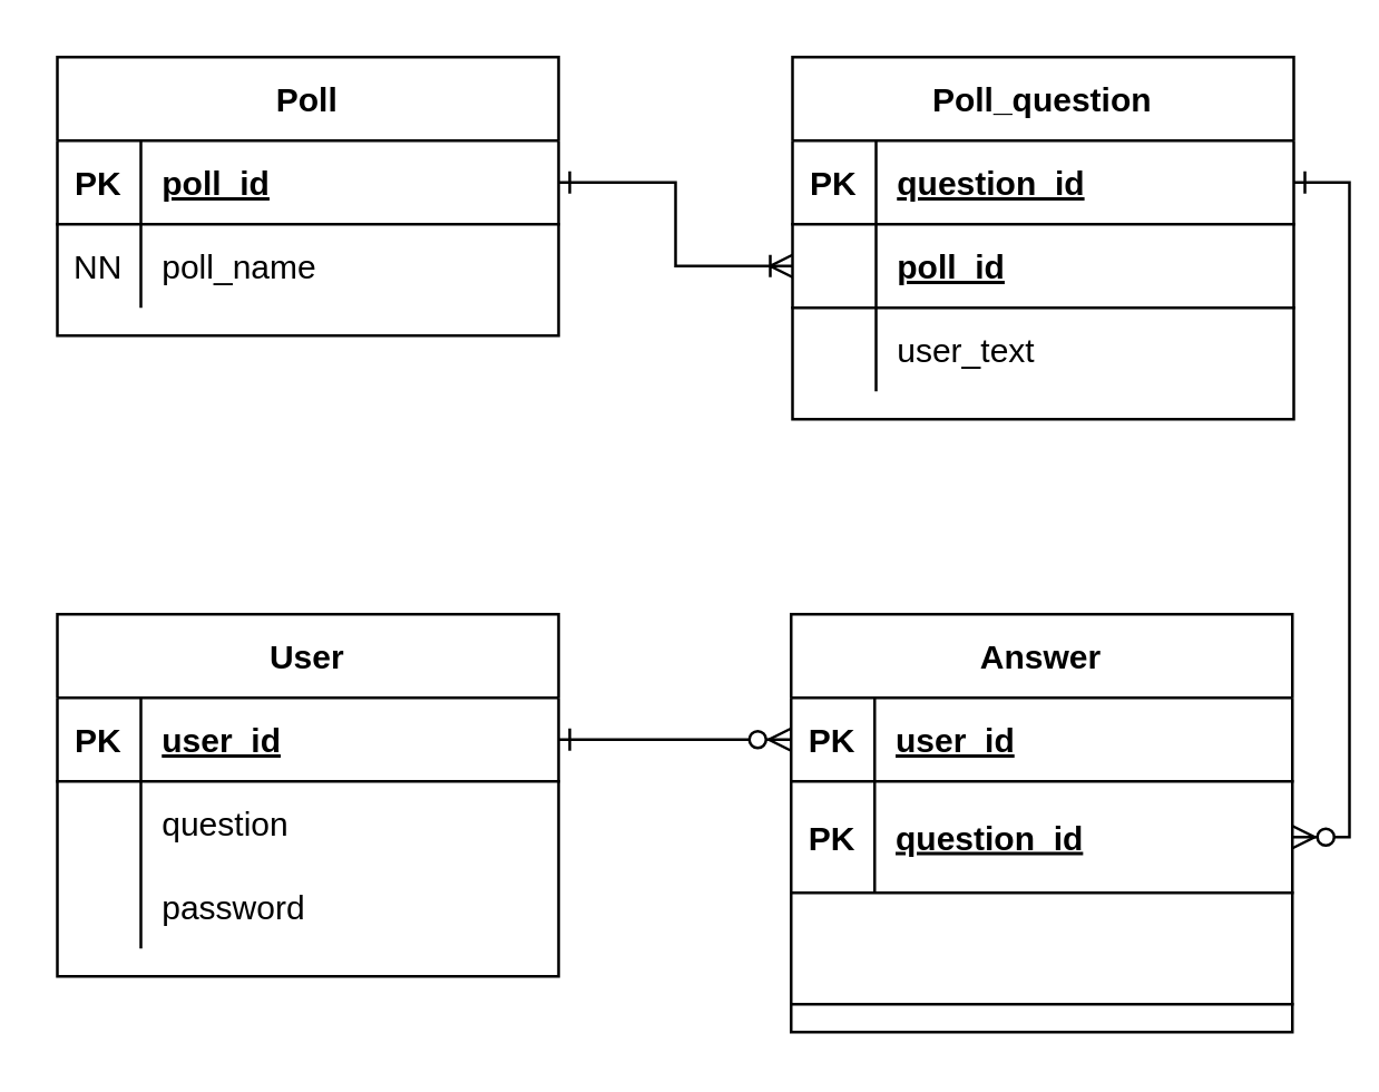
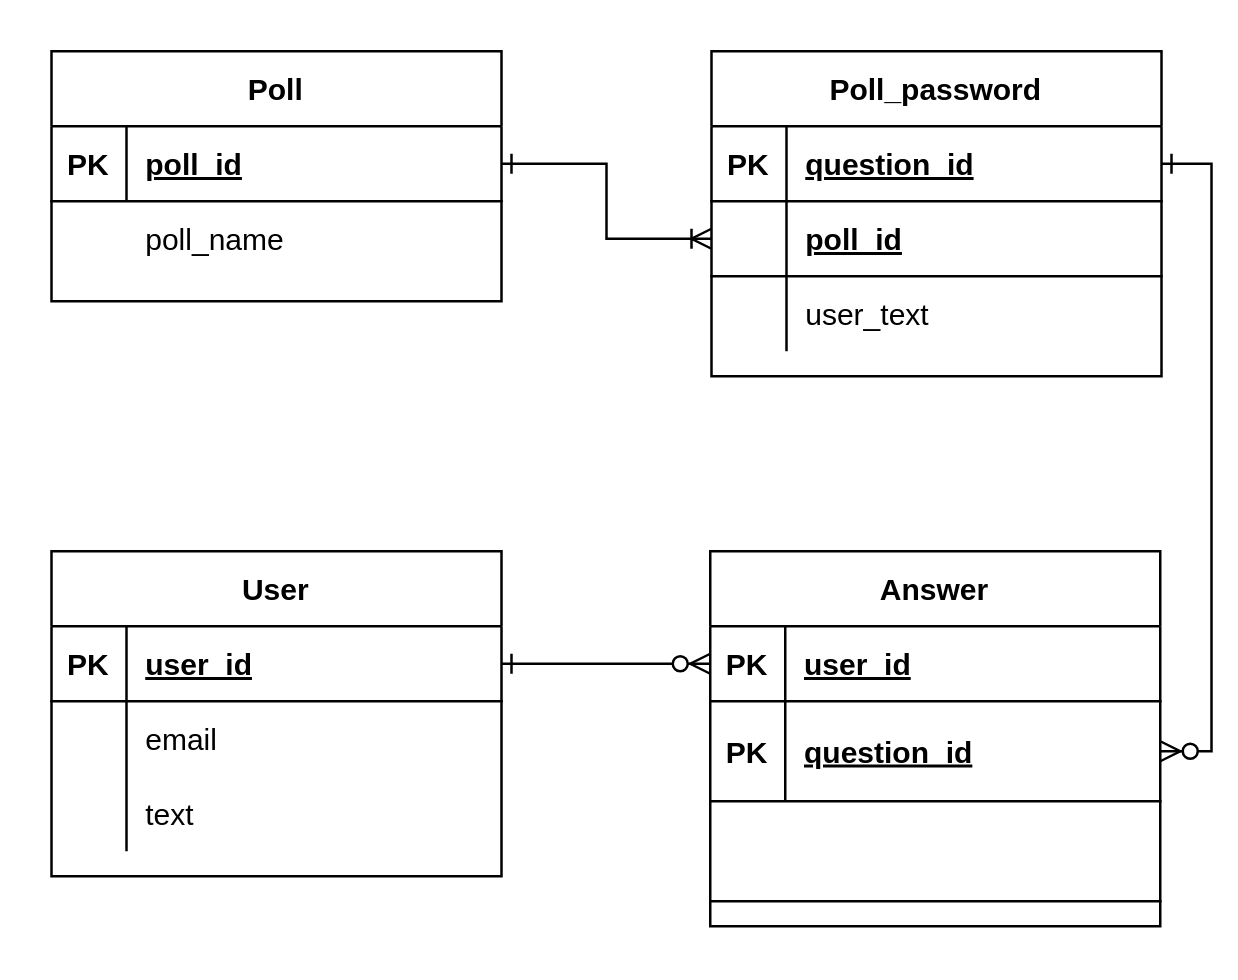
  <mxCell id="0" />
  <mxCell id="1" parent="0" />
  <mxCell id="2" value="Poll" style="shape=table;startSize=30;container=1;collapsible=1;childLayout=tableLayout;fixedRows=1;rowLines=0;fontStyle=1;align=center;resizeLast=1;" vertex="1" parent="1"><mxGeometry x="20" y="20" width="180" height="100" as="geometry" /></mxCell>
  <mxCell id="3" value="" style="shape=partialRectangle;collapsible=0;dropTarget=0;pointerEvents=0;fillColor=none;top=0;left=0;bottom=1;right=0;points=[[0,0.5],[1,0.5]];portConstraint=eastwest;" vertex="1" parent="2"><mxGeometry y="30" width="180" height="30" as="geometry" /></mxCell>
  <mxCell id="4" value="PK" style="shape=partialRectangle;connectable=0;fillColor=none;top=0;left=0;bottom=0;right=0;fontStyle=1;overflow=hidden;" vertex="1" parent="3"><mxGeometry width="30" height="30" as="geometry" /></mxCell>
  <mxCell id="5" value="poll_id" style="shape=partialRectangle;connectable=0;fillColor=none;top=0;left=0;bottom=0;right=0;align=left;spacingLeft=6;fontStyle=5;overflow=hidden;" vertex="1" parent="3"><mxGeometry x="30" width="150" height="30" as="geometry" /></mxCell>
  <mxCell id="6" value="" style="shape=partialRectangle;collapsible=0;dropTarget=0;pointerEvents=0;fillColor=none;top=0;left=0;bottom=0;right=0;points=[[0,0.5],[1,0.5]];portConstraint=eastwest;" vertex="1" parent="2"><mxGeometry y="60" width="180" height="30" as="geometry" /></mxCell>
- <mxCell id="7" value="NN" style="shape=partialRectangle;connectable=0;fillColor=none;top=0;left=0;bottom=0;right=0;editable=1;overflow=hidden;" vertex="1" parent="6"><mxGeometry width="30" height="30" as="geometry" /></mxCell>
  <mxCell id="8" value="poll_name" style="shape=partialRectangle;connectable=0;fillColor=none;top=0;left=0;bottom=0;right=0;align=left;spacingLeft=6;overflow=hidden;" vertex="1" parent="6"><mxGeometry x="30" width="150" height="30" as="geometry" /></mxCell>
- <mxCell id="9" value="Poll_question" style="shape=table;startSize=30;container=1;collapsible=1;childLayout=tableLayout;fixedRows=1;rowLines=0;fontStyle=1;align=center;resizeLast=1;" vertex="1" parent="1"><mxGeometry x="284" y="20" width="180" height="130" as="geometry" /></mxCell>
+ <mxCell id="9" value="Poll_password" style="shape=table;startSize=30;container=1;collapsible=1;childLayout=tableLayout;fixedRows=1;rowLines=0;fontStyle=1;align=center;resizeLast=1;" vertex="1" parent="1"><mxGeometry x="284" y="20" width="180" height="130" as="geometry" /></mxCell>
  <mxCell id="10" value="" style="shape=partialRectangle;collapsible=0;dropTarget=0;pointerEvents=0;fillColor=none;top=0;left=0;bottom=1;right=0;points=[[0,0.5],[1,0.5]];portConstraint=eastwest;" vertex="1" parent="9"><mxGeometry y="30" width="180" height="30" as="geometry" /></mxCell>
  <mxCell id="11" value="PK" style="shape=partialRectangle;connectable=0;fillColor=none;top=0;left=0;bottom=0;right=0;fontStyle=1;overflow=hidden;" vertex="1" parent="10"><mxGeometry width="30" height="30" as="geometry" /></mxCell>
  <mxCell id="12" value="question_id" style="shape=partialRectangle;connectable=0;fillColor=none;top=0;left=0;bottom=0;right=0;align=left;spacingLeft=6;fontStyle=5;overflow=hidden;" vertex="1" parent="10"><mxGeometry x="30" width="150" height="30" as="geometry" /></mxCell>
  <mxCell id="13" value="" style="shape=partialRectangle;collapsible=0;dropTarget=0;pointerEvents=0;fillColor=none;top=0;left=0;bottom=1;right=0;points=[[0,0.5],[1,0.5]];portConstraint=eastwest;" vertex="1" parent="9"><mxGeometry y="60" width="180" height="30" as="geometry" /></mxCell>
  <mxCell id="14" value="poll_id" style="shape=partialRectangle;connectable=0;fillColor=none;top=0;left=0;bottom=0;right=0;align=left;spacingLeft=6;fontStyle=5;overflow=hidden;" vertex="1" parent="13"><mxGeometry x="30" width="150" height="30" as="geometry" /></mxCell>
  <mxCell id="15" value="" style="shape=partialRectangle;collapsible=0;dropTarget=0;pointerEvents=0;fillColor=none;top=0;left=0;bottom=0;right=0;points=[[0,0.5],[1,0.5]];portConstraint=eastwest;" vertex="1" parent="9"><mxGeometry y="90" width="180" height="30" as="geometry" /></mxCell>
  <mxCell id="16" value="" style="shape=partialRectangle;connectable=0;fillColor=none;top=0;left=0;bottom=0;right=0;editable=1;overflow=hidden;" vertex="1" parent="15"><mxGeometry width="30" height="30" as="geometry" /></mxCell>
  <mxCell id="17" value="user_text" style="shape=partialRectangle;connectable=0;fillColor=none;top=0;left=0;bottom=0;right=0;align=left;spacingLeft=6;overflow=hidden;" vertex="1" parent="15"><mxGeometry x="30" width="150" height="30" as="geometry" /></mxCell>
  <mxCell id="18" value="Answer" style="shape=table;startSize=30;container=1;collapsible=1;childLayout=tableLayout;fixedRows=1;rowLines=0;fontStyle=1;align=center;resizeLast=1;" vertex="1" parent="1"><mxGeometry x="283.5" y="220" width="180" height="150" as="geometry" /></mxCell>
  <mxCell id="19" value="" style="shape=partialRectangle;collapsible=0;dropTarget=0;pointerEvents=0;fillColor=none;top=0;left=0;bottom=1;right=0;points=[[0,0.5],[1,0.5]];portConstraint=eastwest;" vertex="1" parent="18"><mxGeometry y="30" width="180" height="30" as="geometry" /></mxCell>
  <mxCell id="20" value="PK" style="shape=partialRectangle;connectable=0;fillColor=none;top=0;left=0;bottom=0;right=0;fontStyle=1;overflow=hidden;" vertex="1" parent="19"><mxGeometry width="30" height="30" as="geometry" /></mxCell>
  <mxCell id="21" value="user_id" style="shape=partialRectangle;connectable=0;fillColor=none;top=0;left=0;bottom=0;right=0;align=left;spacingLeft=6;fontStyle=5;overflow=hidden;" vertex="1" parent="19"><mxGeometry x="30" width="150" height="30" as="geometry" /></mxCell>
  <mxCell id="22" value="" style="shape=partialRectangle;collapsible=0;dropTarget=0;pointerEvents=0;fillColor=none;top=0;left=0;bottom=1;right=0;points=[[0,0.5],[1,0.5]];portConstraint=eastwest;" vertex="1" parent="18"><mxGeometry y="60" width="180" height="40" as="geometry" /></mxCell>
  <mxCell id="23" value="PK" style="shape=partialRectangle;connectable=0;fillColor=none;top=0;left=0;bottom=0;right=0;fontStyle=1;overflow=hidden;" vertex="1" parent="22"><mxGeometry width="30" height="40" as="geometry" /></mxCell>
  <mxCell id="24" value="question_id" style="shape=partialRectangle;connectable=0;fillColor=none;top=0;left=0;bottom=0;right=0;align=left;spacingLeft=6;fontStyle=5;overflow=hidden;" vertex="1" parent="22"><mxGeometry x="30" width="150" height="40" as="geometry" /></mxCell>
  <mxCell id="25" value="" style="shape=partialRectangle;collapsible=0;dropTarget=0;pointerEvents=0;fillColor=none;top=0;left=0;bottom=1;right=0;points=[[0,0.5],[1,0.5]];portConstraint=eastwest;" vertex="1" parent="18"><mxGeometry y="100" width="180" height="40" as="geometry" /></mxCell>
  <mxCell id="26" value="" style="shape=partialRectangle;connectable=0;fillColor=none;top=0;left=0;bottom=0;right=0;fontStyle=1;overflow=hidden;" vertex="1" parent="25"><mxGeometry width="30" height="40" as="geometry" /></mxCell>
  <mxCell id="27" value="User" style="shape=table;startSize=30;container=1;collapsible=1;childLayout=tableLayout;fixedRows=1;rowLines=0;fontStyle=1;align=center;resizeLast=1;" vertex="1" parent="1"><mxGeometry x="20" y="220" width="180" height="130" as="geometry" /></mxCell>
  <mxCell id="28" value="" style="shape=partialRectangle;collapsible=0;dropTarget=0;pointerEvents=0;fillColor=none;top=0;left=0;bottom=1;right=0;points=[[0,0.5],[1,0.5]];portConstraint=eastwest;" vertex="1" parent="27"><mxGeometry y="30" width="180" height="30" as="geometry" /></mxCell>
  <mxCell id="29" value="PK" style="shape=partialRectangle;connectable=0;fillColor=none;top=0;left=0;bottom=0;right=0;fontStyle=1;overflow=hidden;" vertex="1" parent="28"><mxGeometry width="30" height="30" as="geometry" /></mxCell>
  <mxCell id="30" value="user_id" style="shape=partialRectangle;connectable=0;fillColor=none;top=0;left=0;bottom=0;right=0;align=left;spacingLeft=6;fontStyle=5;overflow=hidden;" vertex="1" parent="28"><mxGeometry x="30" width="150" height="30" as="geometry" /></mxCell>
  <mxCell id="31" value="" style="shape=partialRectangle;collapsible=0;dropTarget=0;pointerEvents=0;fillColor=none;top=0;left=0;bottom=0;right=0;points=[[0,0.5],[1,0.5]];portConstraint=eastwest;" vertex="1" parent="27"><mxGeometry y="60" width="180" height="30" as="geometry" /></mxCell>
  <mxCell id="32" value="" style="shape=partialRectangle;connectable=0;fillColor=none;top=0;left=0;bottom=0;right=0;editable=1;overflow=hidden;" vertex="1" parent="31"><mxGeometry width="30" height="30" as="geometry" /></mxCell>
- <mxCell id="33" value="question" style="shape=partialRectangle;connectable=0;fillColor=none;top=0;left=0;bottom=0;right=0;align=left;spacingLeft=6;overflow=hidden;" vertex="1" parent="31"><mxGeometry x="30" width="150" height="30" as="geometry" /></mxCell>
+ <mxCell id="33" value="email" style="shape=partialRectangle;connectable=0;fillColor=none;top=0;left=0;bottom=0;right=0;align=left;spacingLeft=6;overflow=hidden;" vertex="1" parent="31"><mxGeometry x="30" width="150" height="30" as="geometry" /></mxCell>
  <mxCell id="34" value="" style="shape=partialRectangle;collapsible=0;dropTarget=0;pointerEvents=0;fillColor=none;top=0;left=0;bottom=0;right=0;points=[[0,0.5],[1,0.5]];portConstraint=eastwest;" vertex="1" parent="27"><mxGeometry y="90" width="180" height="30" as="geometry" /></mxCell>
  <mxCell id="35" value="" style="shape=partialRectangle;connectable=0;fillColor=none;top=0;left=0;bottom=0;right=0;editable=1;overflow=hidden;" vertex="1" parent="34"><mxGeometry width="30" height="30" as="geometry" /></mxCell>
- <mxCell id="36" value="password" style="shape=partialRectangle;connectable=0;fillColor=none;top=0;left=0;bottom=0;right=0;align=left;spacingLeft=6;overflow=hidden;" vertex="1" parent="34"><mxGeometry x="30" width="150" height="30" as="geometry" /></mxCell>
+ <mxCell id="36" value="text" style="shape=partialRectangle;connectable=0;fillColor=none;top=0;left=0;bottom=0;right=0;align=left;spacingLeft=6;overflow=hidden;" vertex="1" parent="34"><mxGeometry x="30" width="150" height="30" as="geometry" /></mxCell>
  <mxCell id="37" style="edgeStyle=orthogonalEdgeStyle;rounded=0;orthogonalLoop=1;jettySize=auto;html=1;entryX=0;entryY=0.5;entryDx=0;entryDy=0;endArrow=ERoneToMany;endFill=0;startArrow=ERone;startFill=0;" edge="1" parent="1" source="3" target="13"><mxGeometry relative="1" as="geometry" /></mxCell>
  <mxCell id="38" style="edgeStyle=orthogonalEdgeStyle;rounded=0;orthogonalLoop=1;jettySize=auto;html=1;exitX=1;exitY=0.5;exitDx=0;exitDy=0;entryX=1;entryY=0.5;entryDx=0;entryDy=0;startArrow=ERone;startFill=0;endArrow=ERzeroToMany;endFill=1;" edge="1" parent="1" source="10" target="22"><mxGeometry relative="1" as="geometry" /></mxCell>
  <mxCell id="39" style="edgeStyle=orthogonalEdgeStyle;rounded=0;orthogonalLoop=1;jettySize=auto;html=1;exitX=1;exitY=0.5;exitDx=0;exitDy=0;entryX=0;entryY=0.5;entryDx=0;entryDy=0;startArrow=ERone;startFill=0;endArrow=ERzeroToMany;endFill=1;" edge="1" parent="1" source="28" target="19"><mxGeometry relative="1" as="geometry" /></mxCell>
